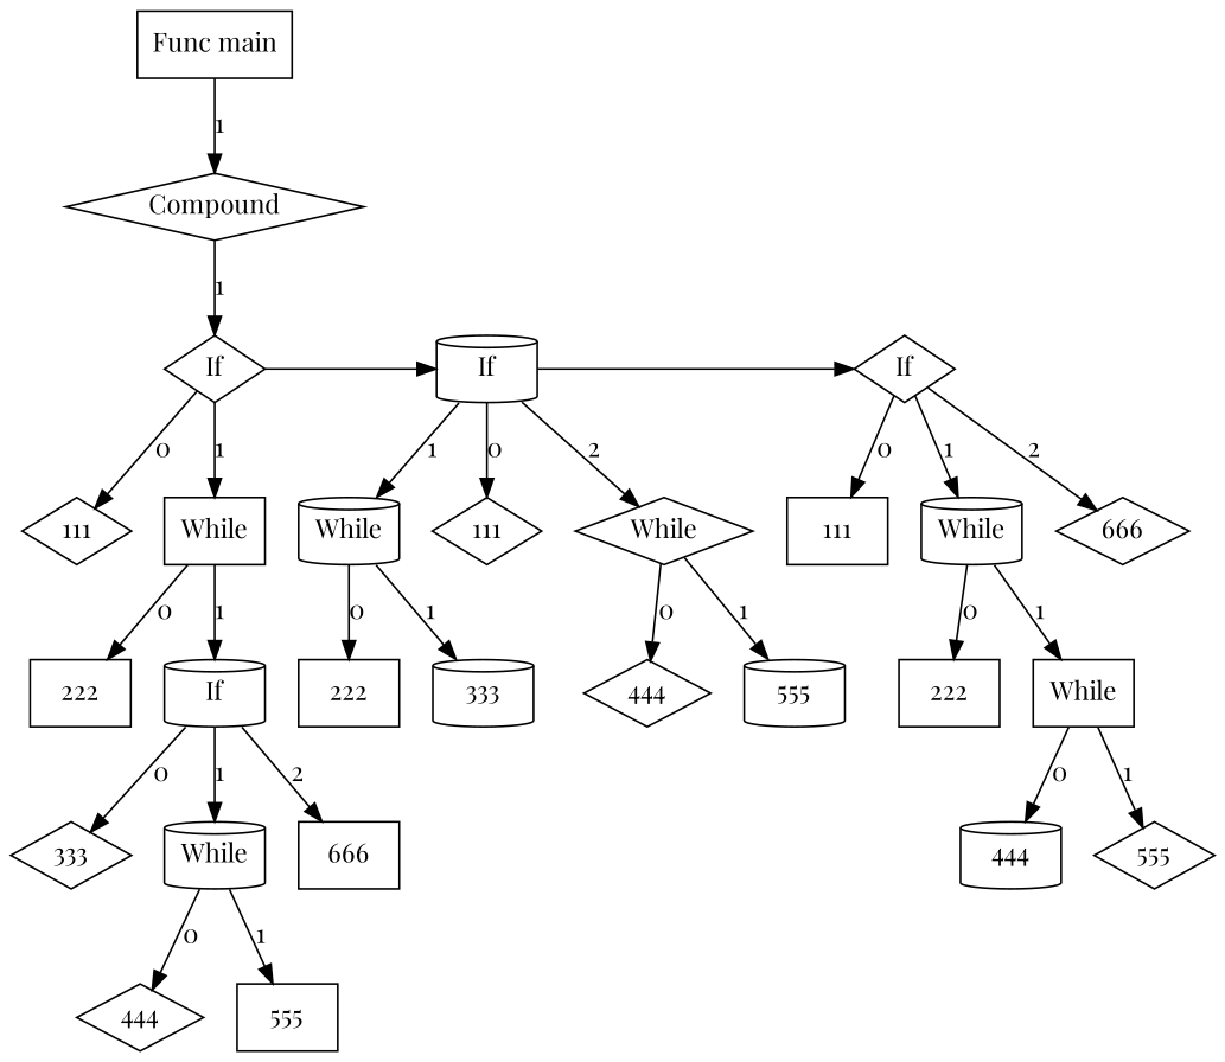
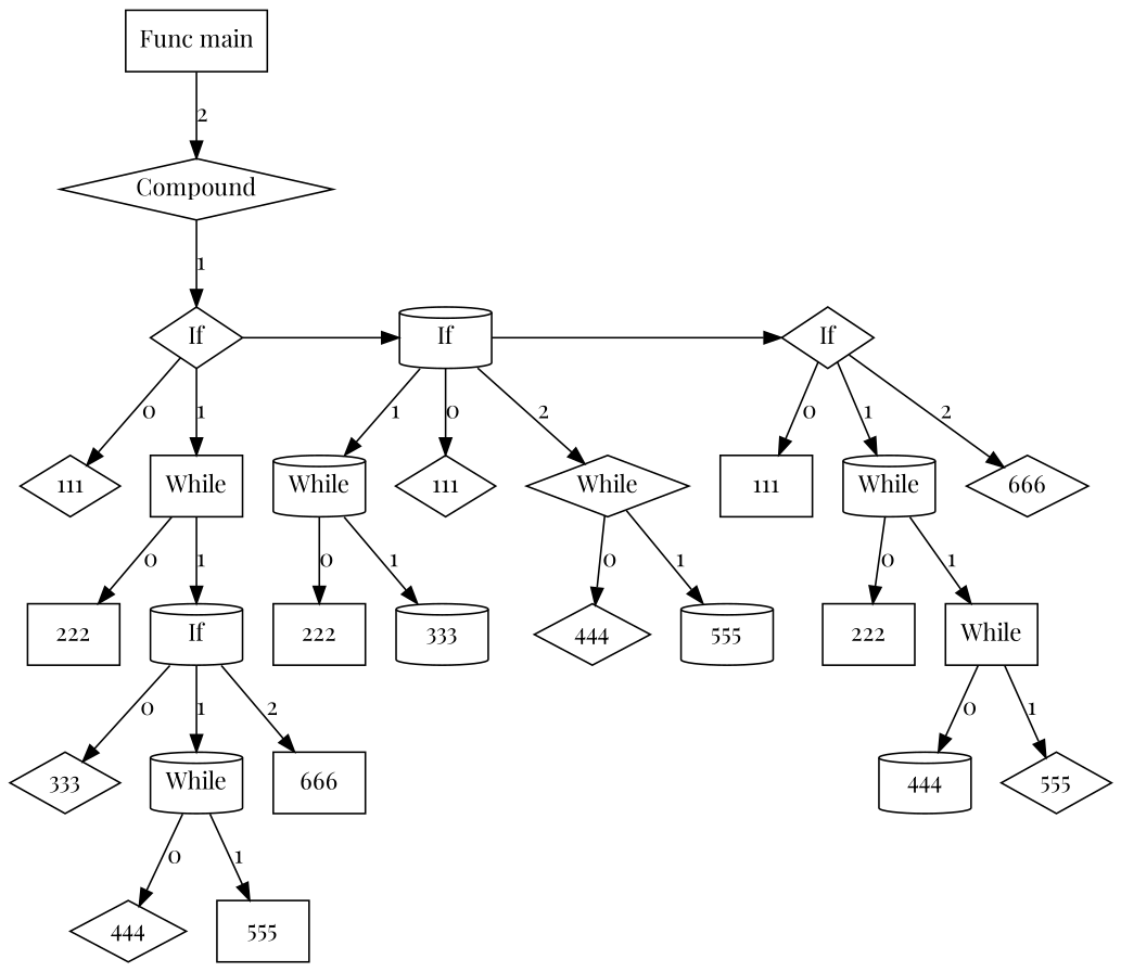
  digraph {
    fontname="Playfair Display"
    node [fontname="Playfair Display" shape=diamond]
    edge [fontname="Playfair Display"]
    n1 [label="Func main" shape=box]
    n2 [label=Compound]
    n3 [label=If]
    n4 [label=111]
    n5 [label=While shape=box]
    n6 [label=222 shape=box]
    n7 [label=If shape=cylinder]
    n8 [label=111 shape=box]
    n9 [label=While shape=cylinder]
    n10 [label=666]
    n11 [label=333]
    n12 [label=While shape=cylinder]
    n13 [label=666 shape=box]
    n14 [label=444]
    n15 [label=555 shape=box]
    n16 [label=If shape=cylinder]
    n17 [label=If]
    n18 [label=While shape=cylinder]
    n19 [label=222 shape=box]
    n20 [label=333 shape=cylinder]
    n21 [label=111]
    n22 [label=While]
    n23 [label=444]
    n24 [label=555 shape=cylinder]
    n25 [label=222 shape=box]
    n26 [label=While shape=box]
    n27 [label=444 shape=cylinder]
    n28 [label=555]
    subgraph sub_1 {
      rankdir=TB
      n1
      n2
    }
    subgraph sub_2 {
      ordering=out
      rank=same
      rankdir=LR
      n2
    }
    subgraph sub_3 {
      ordering=out
      rank=same
      rankdir=LR
      n3
    }
    subgraph sub_4 {
      rankdir=TB
      n2
      n3
    }
    subgraph sub_5 {
      ordering=out
      rank=same
      rankdir=LR
      n4
      n5
    }
    subgraph sub_6 {
      rankdir=TB
      n3
      n4
      n5
    }
    subgraph sub_7 {
      ordering=out
      rank=same
      rankdir=LR
      n6
      n7
    }
    subgraph sub_8 {
      rankdir=TB
      n5
      n6
      n7
    }
    subgraph sub_9 {
      ordering=out
      rank=same
      rankdir=LR
      n8
      n9
      n10
    }
    subgraph sub_10 {
      ordering=out
      rank=same
      rankdir=LR
      n11
      n12
      n13
    }
    subgraph sub_11 {
      rankdir=TB
      n7
      n11
      n12
      n13
    }
    subgraph sub_12 {
      ordering=out
      rank=same
      rankdir=LR
      n14
      n15
    }
    subgraph sub_13 {
      rankdir=TB
      n12
      n14
      n15
    }
    subgraph sub_14 {
      rank=same
      rankdir=LR
      n3
      n16
      n17
    }
    subgraph sub_15 {
      rankdir=LR
      n3
      n16
      n17
    }
    subgraph sub_16 {
      rankdir=TB
      n18
      n19
      n20
    }
    subgraph sub_17 {
      ordering=out
      rank=same
      rankdir=LR
      n18
      n21
      n22
    }
    subgraph sub_18 {
      rankdir=TB
      n16
      n18
      n21
      n22
    }
    subgraph sub_19 {
      ordering=out
      rank=same
      rankdir=LR
      n19
      n20
    }
    subgraph sub_20 {
      ordering=out
      rank=same
      rankdir=LR
      n23
      n24
    }
    subgraph sub_21 {
      rankdir=TB
      n22
      n23
      n24
    }
    subgraph sub_22 {
      rankdir=TB
      n8
      n9
      n10
      n17
    }
    subgraph sub_23 {
      ordering=out
      rank=same
      rankdir=LR
      n25
      n26
    }
    subgraph sub_24 {
      rankdir=TB
      n9
      n25
      n26
    }
    subgraph sub_25 {
      ordering=out
      rank=same
      rankdir=LR
      n27
      n28
    }
    subgraph sub_26 {
      rankdir=TB
      n26
      n27
      n28
    }
-   n1 -> n2 [label=1]
+   n1 -> n2 [label=2]
    n2 -> n3 [label=1]
    n3 -> n4 [label=0]
    n3 -> n5 [label=1]
    n3 -> n16
    n5 -> n6 [label=0]
    n5 -> n7 [label=1]
    n7 -> n11 [label=0]
    n7 -> n12 [label=1]
    n7 -> n13 [label=2]
    n9 -> n25 [label=0]
    n9 -> n26 [label=1]
    n12 -> n14 [label=0]
    n12 -> n15 [label=1]
    n16 -> n17
    n16 -> n18 [label=1]
    n16 -> n21 [label=0]
    n16 -> n22 [label=2]
    n17 -> n8 [label=0]
    n17 -> n9 [label=1]
    n17 -> n10 [label=2]
    n18 -> n19 [label=0]
    n18 -> n20 [label=1]
    n22 -> n23 [label=0]
    n22 -> n24 [label=1]
    n26 -> n27 [label=0]
    n26 -> n28 [label=1]
  }
